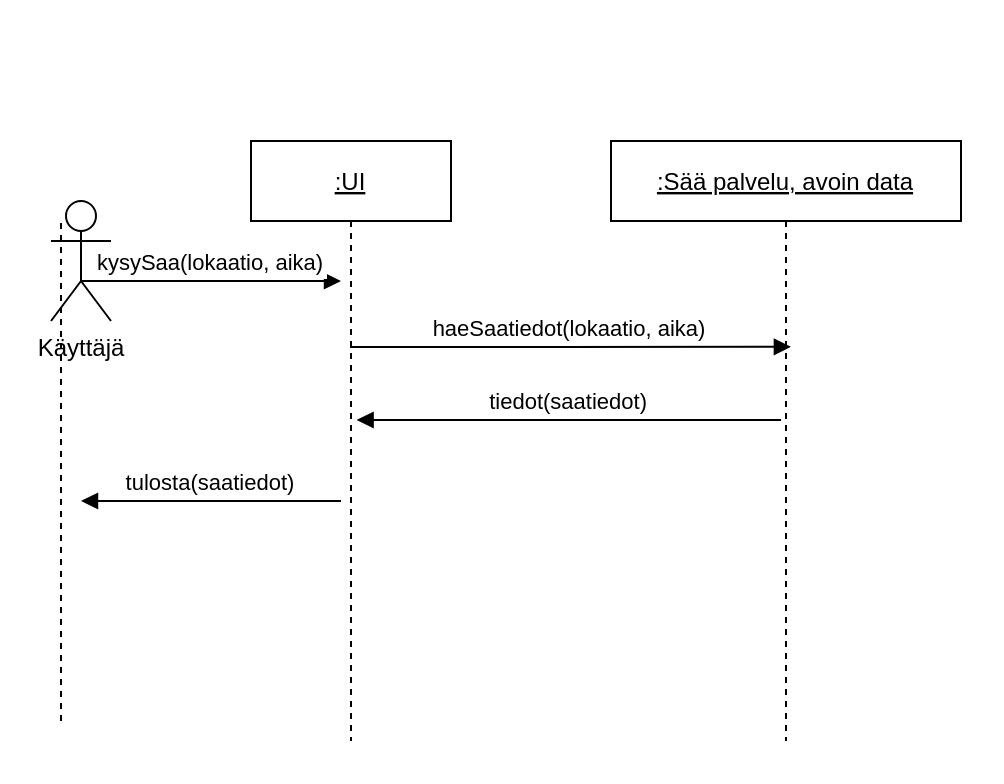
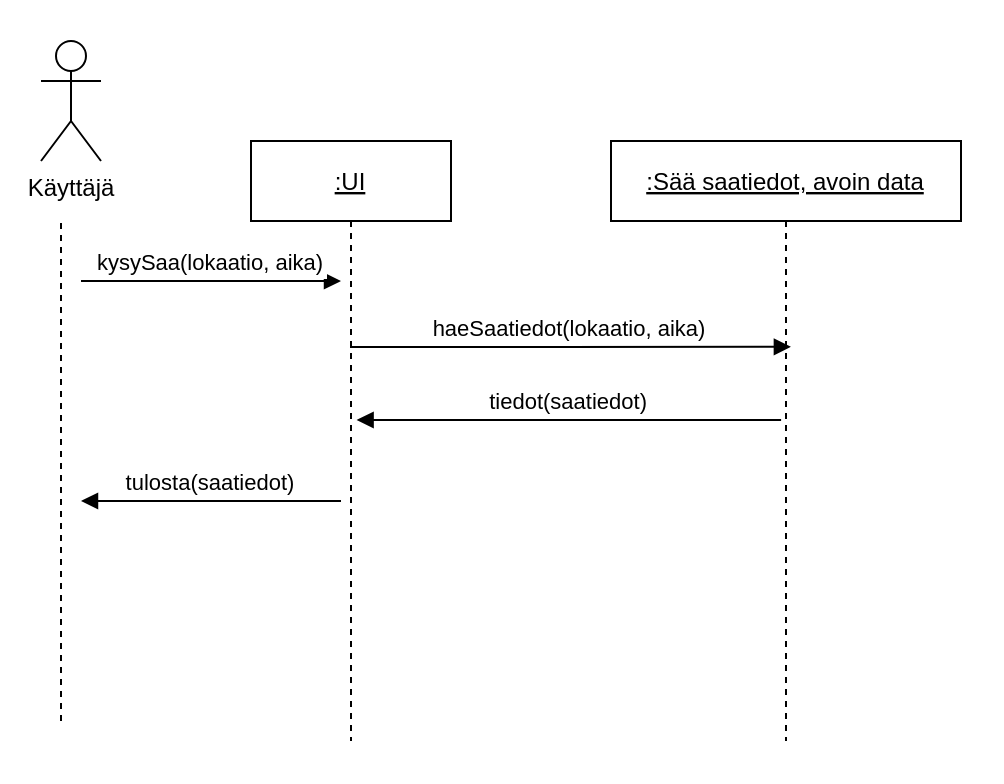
  <mxCell id="0" />
  <mxCell id="1" parent="0" />
  <mxCell id="2" value=":UI" style="shape=umlLifeline;perimeter=lifelinePerimeter;container=1;collapsible=0;recursiveResize=0;rounded=0;shadow=0;strokeWidth=1;fontStyle=4" vertex="1" parent="1"><mxGeometry x="125" y="70" width="100" height="300" as="geometry" /></mxCell>
  <mxCell id="3" value="tulosta(saatiedot)" style="verticalAlign=bottom;endArrow=block;entryX=1;entryY=0;shadow=0;strokeWidth=1;" edge="1" parent="2"><mxGeometry relative="1" as="geometry"><mxPoint x="45" y="180" as="sourcePoint" /><mxPoint x="-85" y="180" as="targetPoint" /></mxGeometry></mxCell>
- <mxCell id="4" value=":Sää palvelu, avoin data" style="shape=umlLifeline;perimeter=lifelinePerimeter;container=1;collapsible=0;recursiveResize=0;rounded=0;shadow=0;strokeWidth=1;fontStyle=4" vertex="1" parent="1"><mxGeometry x="305" y="70" width="175" height="300" as="geometry" /></mxCell>
+ <mxCell id="4" value=":Sää saatiedot, avoin data" style="shape=umlLifeline;perimeter=lifelinePerimeter;container=1;collapsible=0;recursiveResize=0;rounded=0;shadow=0;strokeWidth=1;fontStyle=4" vertex="1" parent="1"><mxGeometry x="305" y="70" width="175" height="300" as="geometry" /></mxCell>
  <mxCell id="5" value="tiedot(saatiedot)" style="verticalAlign=bottom;endArrow=block;shadow=0;strokeWidth=1;exitX=0.486;exitY=0.465;exitDx=0;exitDy=0;exitPerimeter=0;entryX=0.528;entryY=0.465;entryDx=0;entryDy=0;entryPerimeter=0;" edge="1" parent="1" source="4" target="2"><mxGeometry relative="1" as="geometry"><mxPoint x="350" y="190" as="sourcePoint" /><mxPoint x="185" y="190" as="targetPoint" /></mxGeometry></mxCell>
  <mxCell id="6" value="" style="endArrow=none;dashed=1;html=1;rounded=0;" edge="1" parent="1"><mxGeometry width="50" height="50" relative="1" as="geometry"><mxPoint x="30" y="360" as="sourcePoint" /><mxPoint x="30" y="110" as="targetPoint" /></mxGeometry></mxCell>
- <mxCell id="7" value="Käyttäjä" style="shape=umlActor;verticalLabelPosition=bottom;verticalAlign=top;html=1;outlineConnect=0;" vertex="1" parent="1"><mxGeometry x="25" y="100" width="30" height="60" as="geometry" /></mxCell>
+ <mxCell id="7" value="Käyttäjä" style="shape=umlActor;verticalLabelPosition=bottom;verticalAlign=top;html=1;outlineConnect=0;" vertex="1" parent="1"><mxGeometry x="20" y="20" width="30" height="60" as="geometry" /></mxCell>
  <mxCell id="8" value="haeSaatiedot(lokaatio, aika)" style="verticalAlign=bottom;endArrow=block;shadow=0;strokeWidth=1;entryX=0.514;entryY=0.343;entryDx=0;entryDy=0;entryPerimeter=0;" edge="1" parent="1" source="2" target="4"><mxGeometry relative="1" as="geometry"><mxPoint x="170" y="187" as="sourcePoint" /><mxPoint x="305" y="160" as="targetPoint" /><Array as="points"><mxPoint x="270" y="173" /></Array></mxGeometry></mxCell>
  <mxCell id="9" value="kysySaa(lokaatio, aika)" style="verticalAlign=bottom;endArrow=block;shadow=0;strokeWidth=1;" edge="1" parent="1"><mxGeometry relative="1" as="geometry"><mxPoint x="40" y="140" as="sourcePoint" /><mxPoint x="170" y="140" as="targetPoint" /><Array as="points"><mxPoint x="135" y="140" /></Array></mxGeometry></mxCell>
